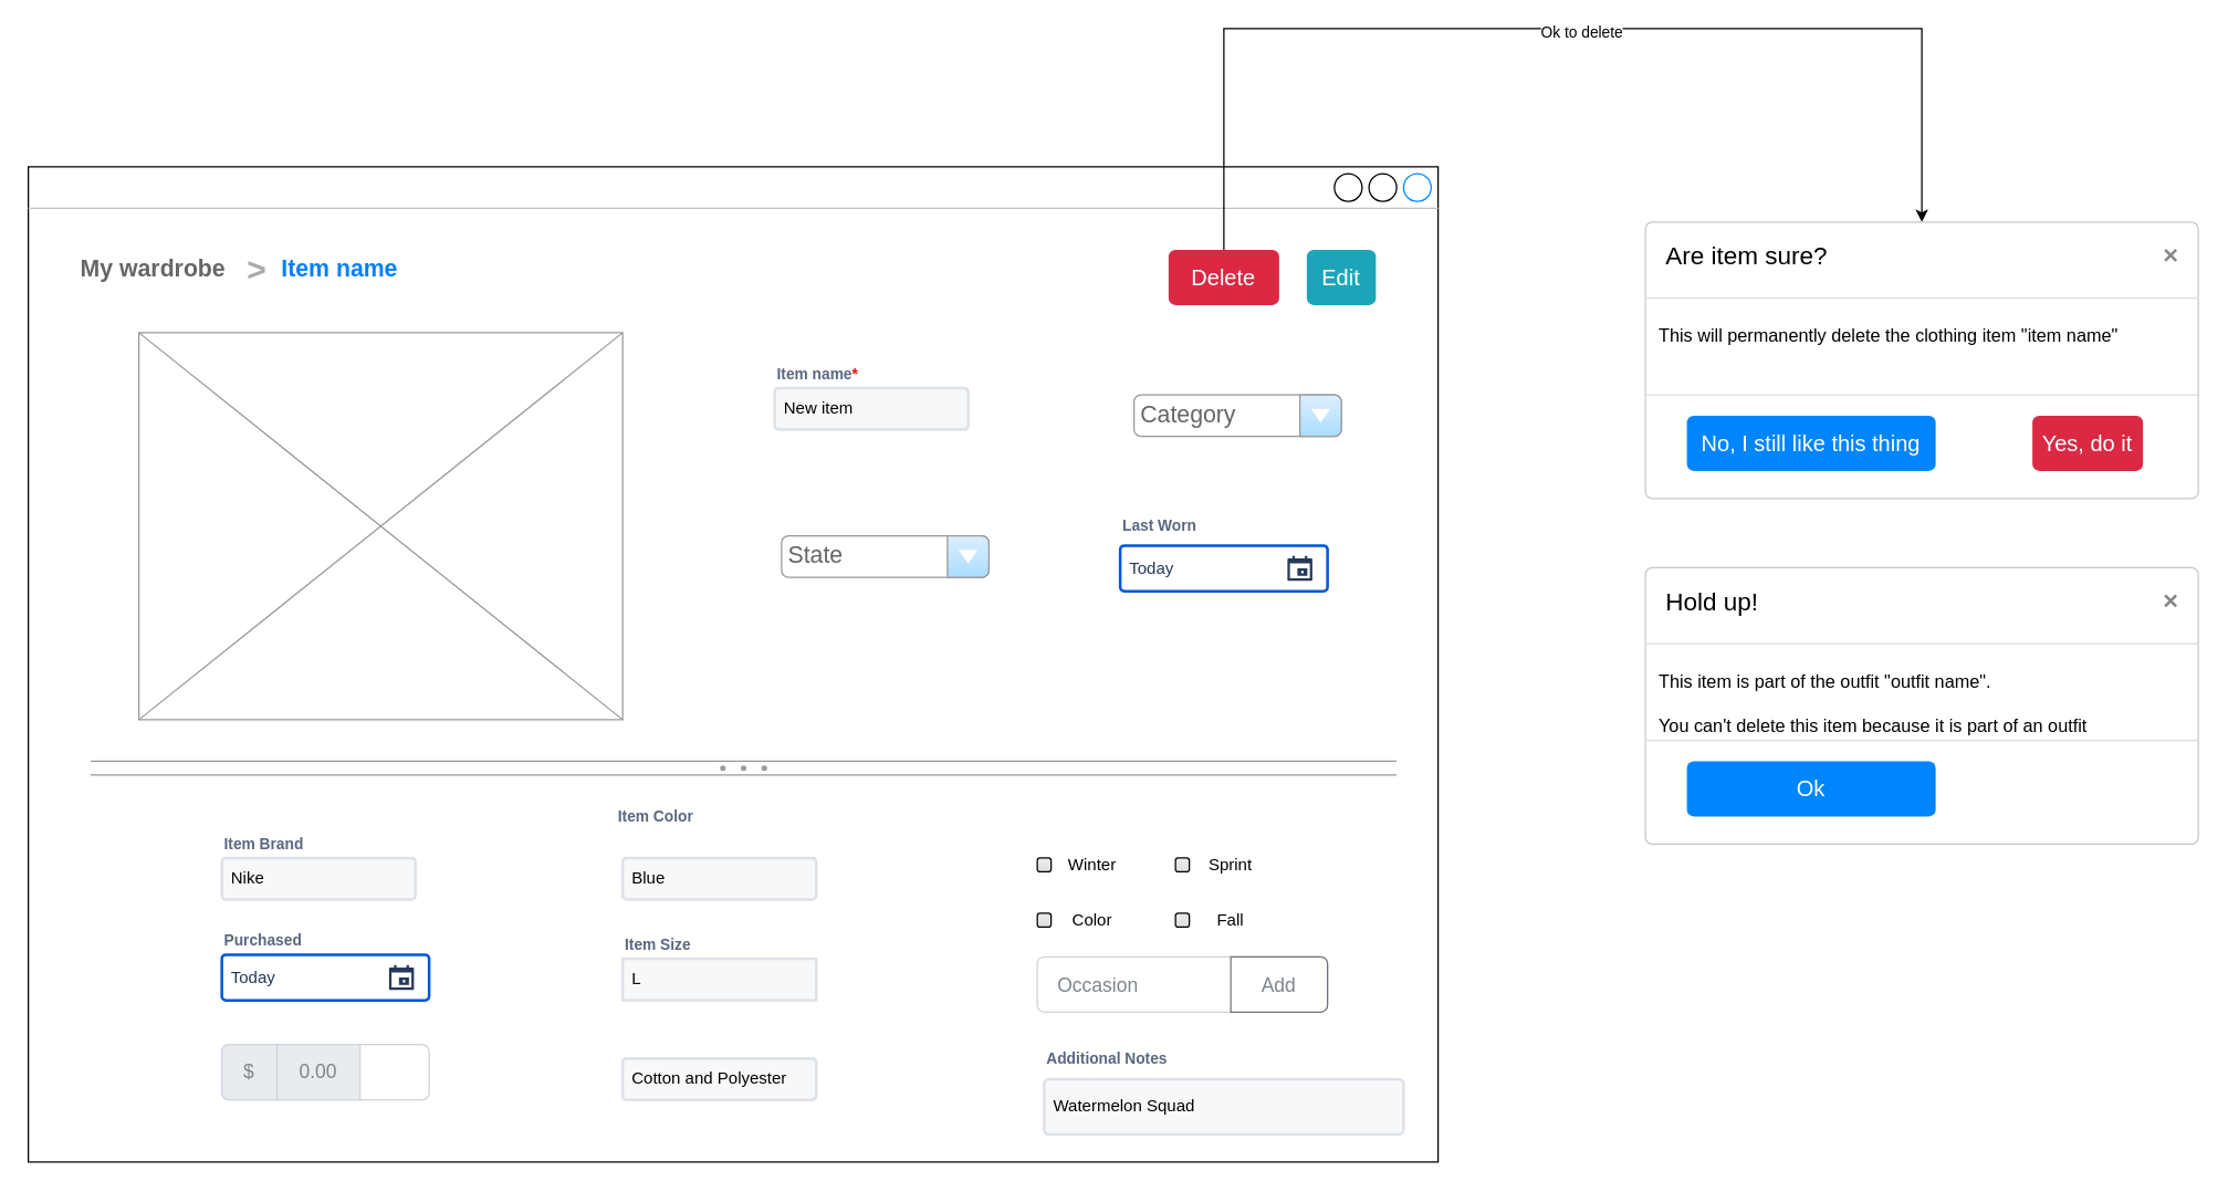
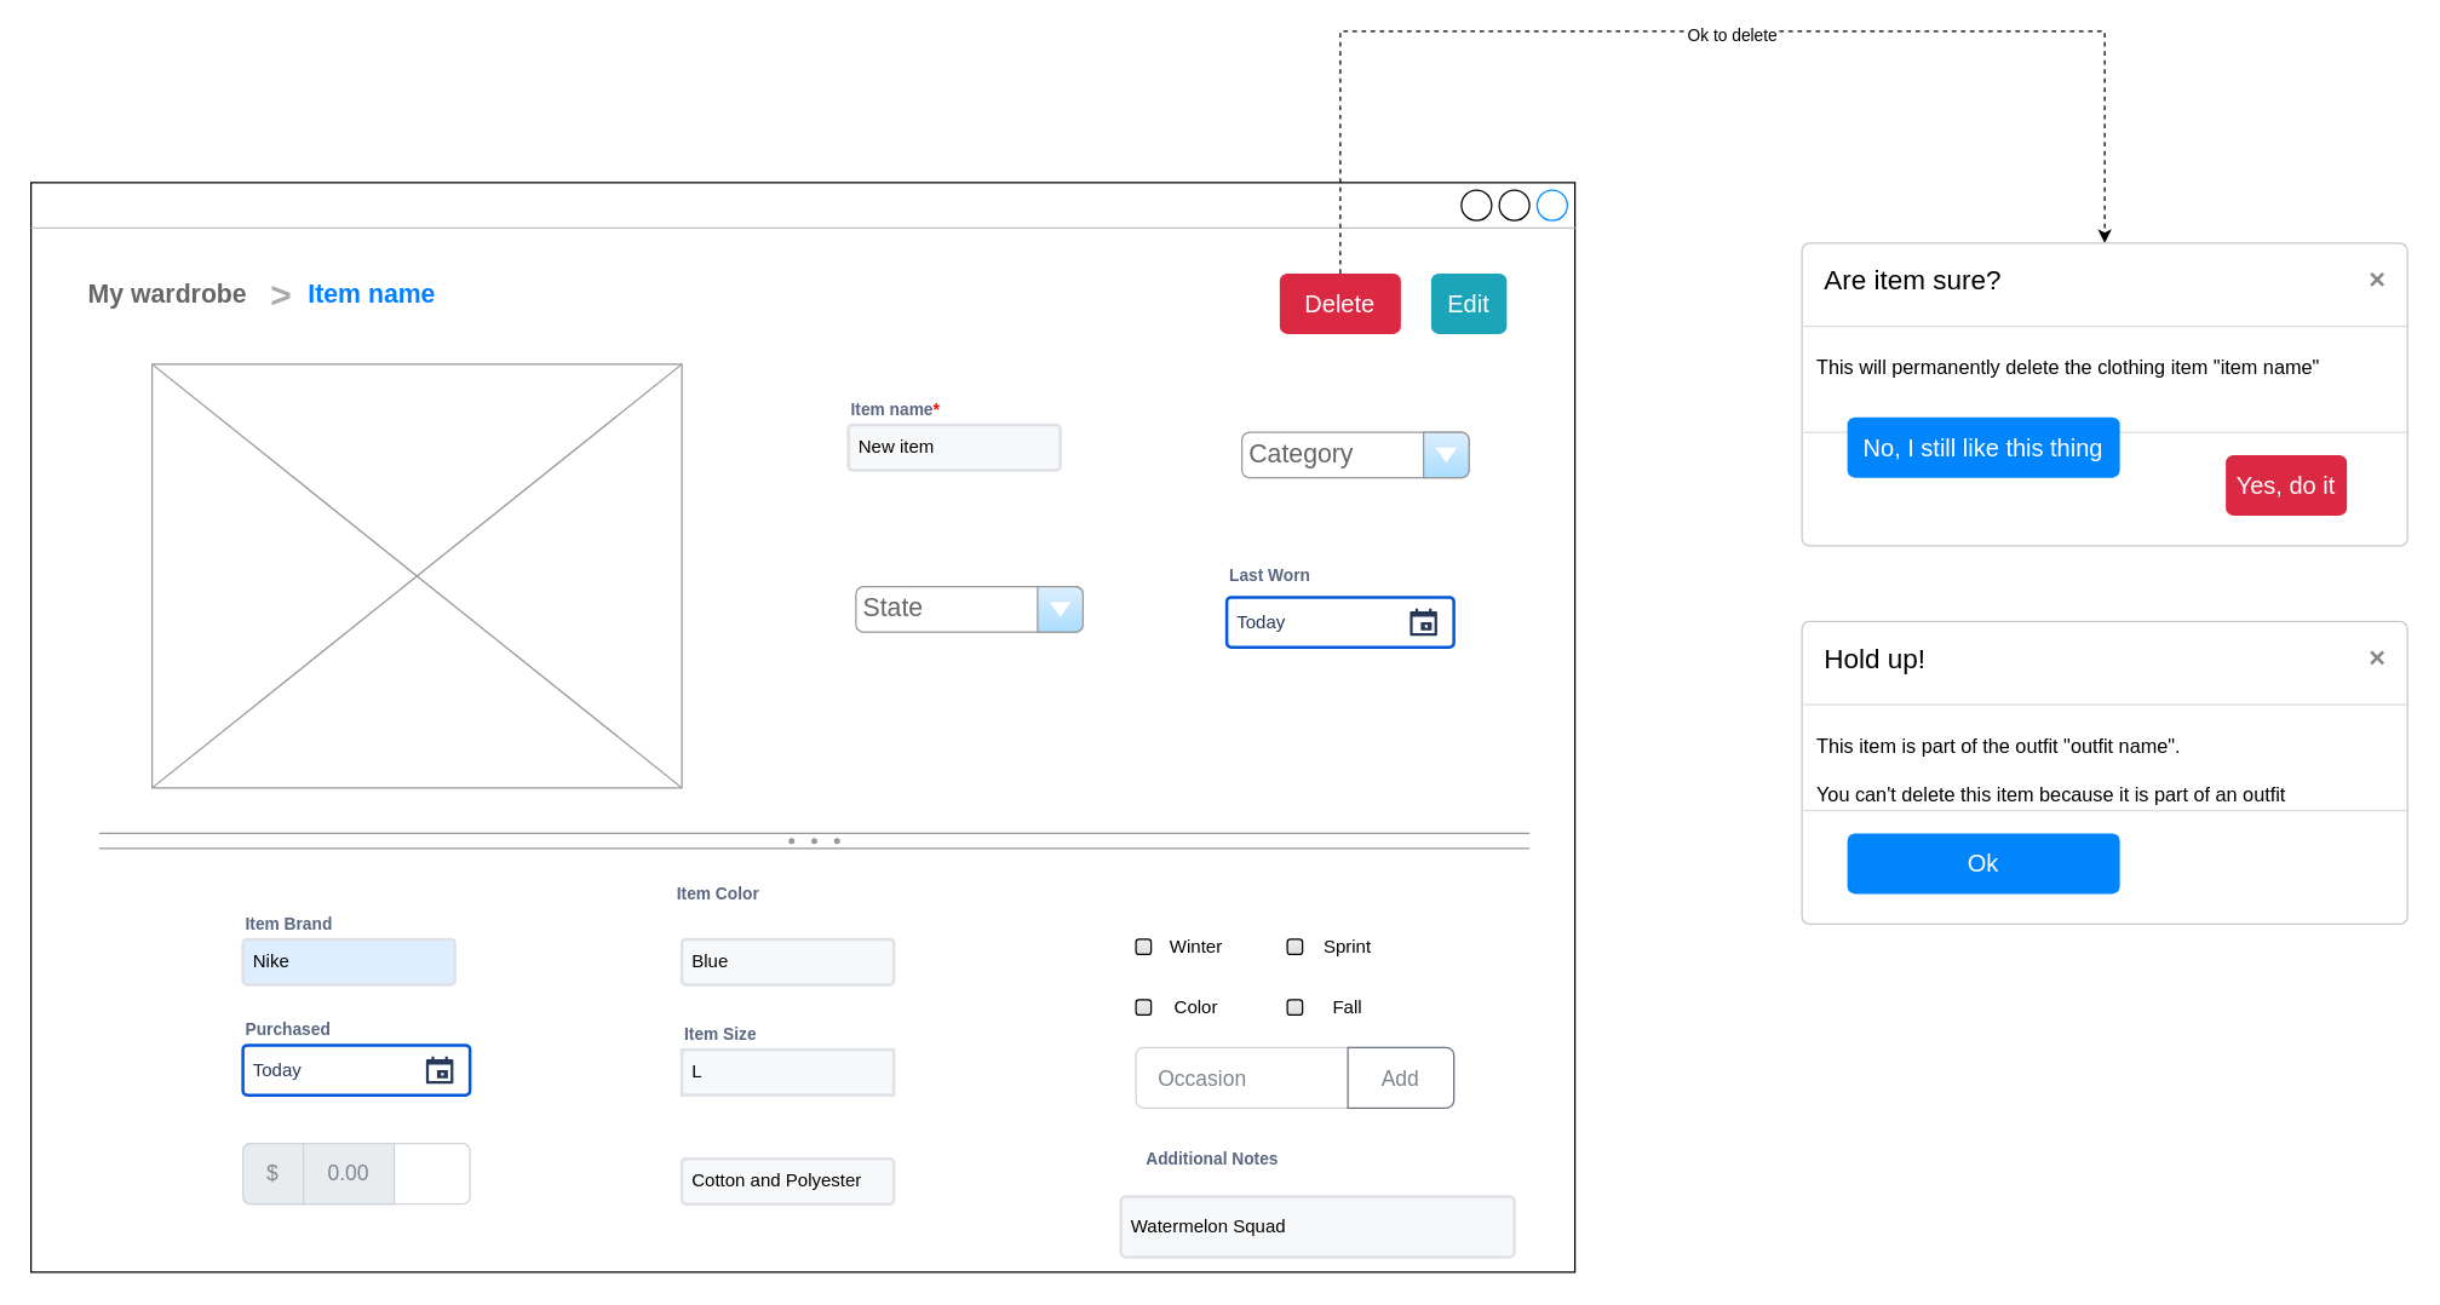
  <mxCell id="0" />
  <mxCell id="1" parent="0" />
  <mxCell id="2" value="&lt;font color=&quot;#ffffff&quot;&gt;Item view&lt;/font&gt;" style="strokeWidth=1;shadow=0;dashed=0;align=center;html=1;shape=mxgraph.mockup.containers.window;align=left;verticalAlign=top;spacingLeft=8;strokeColor2=#008cff;strokeColor3=#c4c4c4;fontColor=#666666;mainText=;fontSize=17;labelBackgroundColor=none;whiteSpace=wrap;" vertex="1" parent="1"><mxGeometry x="20" y="120" width="1020" height="720" as="geometry" /></mxCell>
  <mxCell id="3" value="Category" style="strokeWidth=1;shadow=0;dashed=0;align=center;html=1;shape=mxgraph.mockup.forms.comboBox;strokeColor=#999999;fillColor=#ddeeff;align=left;fillColor2=#aaddff;mainText=;fontColor=#666666;fontSize=17;spacingLeft=3;" vertex="1" parent="1"><mxGeometry x="820" y="285" width="150" height="30" as="geometry" /></mxCell>
  <mxCell id="4" value="State" style="strokeWidth=1;shadow=0;dashed=0;align=center;html=1;shape=mxgraph.mockup.forms.comboBox;strokeColor=#999999;fillColor=#ddeeff;align=left;fillColor2=#aaddff;mainText=;fontColor=#666666;fontSize=17;spacingLeft=3;" vertex="1" parent="1"><mxGeometry x="565" y="387" width="150" height="30" as="geometry" /></mxCell>
  <mxCell id="5" value="" style="verticalLabelPosition=bottom;shadow=0;dashed=0;align=center;html=1;verticalAlign=top;strokeWidth=1;shape=mxgraph.mockup.graphics.simpleIcon;strokeColor=#999999;" vertex="1" parent="1"><mxGeometry x="100" y="240" width="350" height="280" as="geometry" /></mxCell>
  <mxCell id="6" value="Last Worn" style="fillColor=none;strokeColor=none;html=1;fontSize=11;fontStyle=0;align=left;fontColor=#596780;fontStyle=1;fontSize=11" vertex="1" parent="1"><mxGeometry x="810" y="370" width="150" height="20" as="geometry" /></mxCell>
  <mxCell id="7" value="Today" style="rounded=1;arcSize=9;fillColor=#ffffff;align=left;spacingLeft=5;strokeColor=#0057D8;html=1;strokeWidth=2;fontColor=#253858;fontSize=12" vertex="1" parent="1"><mxGeometry x="810" y="394" width="150" height="33" as="geometry" /></mxCell>
  <mxCell id="8" value="" style="shape=mxgraph.gmdl.calendar;fillColor=#253858;strokeColor=none" vertex="1" parent="7"><mxGeometry x="1" y="0.5" width="18" height="18" relative="1" as="geometry"><mxPoint x="-29" y="-9" as="offset" /></mxGeometry></mxCell>
  <mxCell id="9" value="" style="verticalLabelPosition=bottom;shadow=0;dashed=0;align=center;html=1;verticalAlign=top;strokeWidth=1;shape=mxgraph.mockup.forms.splitter;strokeColor=#999999;" vertex="1" parent="1"><mxGeometry x="65" y="550" width="945" height="10" as="geometry" /></mxCell>
  <mxCell id="10" value="Today" style="rounded=1;arcSize=9;fillColor=#ffffff;align=left;spacingLeft=5;strokeColor=#0057D8;html=1;strokeWidth=2;fontColor=#253858;fontSize=12" vertex="1" parent="1"><mxGeometry x="160" y="690" width="150" height="33" as="geometry" /></mxCell>
  <mxCell id="11" value="" style="shape=mxgraph.gmdl.calendar;fillColor=#253858;strokeColor=none" vertex="1" parent="10"><mxGeometry x="1" y="0.5" width="18" height="18" relative="1" as="geometry"><mxPoint x="-29" y="-9" as="offset" /></mxGeometry></mxCell>
  <mxCell id="12" value="Purchased" style="fillColor=none;strokeColor=none;html=1;fontSize=11;fontStyle=0;align=left;fontColor=#596780;fontStyle=1;fontSize=11" vertex="1" parent="1"><mxGeometry x="160" y="670" width="150" height="20" as="geometry" /></mxCell>
  <mxCell id="13" value="" style="html=1;shadow=0;dashed=0;shape=mxgraph.bootstrap.rrect;rSize=5;strokeColor=#CED4DA;html=1;whiteSpace=wrap;fillColor=#FFFFFF;fontColor=#7D868C;align=left;spacing=15;spacingLeft=40;fontSize=14;" vertex="1" parent="1"><mxGeometry x="160" y="755" width="150" height="40" as="geometry" /></mxCell>
  <mxCell id="14" value="$" style="html=1;shadow=0;dashed=0;shape=mxgraph.bootstrap.leftButton;strokeColor=inherit;gradientColor=inherit;fontColor=inherit;fillColor=#E9ECEF;rSize=5;perimeter=none;whiteSpace=wrap;resizeHeight=1;fontSize=14;" vertex="1" parent="13"><mxGeometry width="40" height="40" relative="1" as="geometry" /></mxCell>
  <mxCell id="15" value="0.00" style="html=1;shadow=0;dashed=0;strokeColor=inherit;gradientColor=inherit;fontColor=inherit;fillColor=#E9ECEF;perimeter=none;whiteSpace=wrap;resizeHeight=1;fontSize=14;" vertex="1" parent="13"><mxGeometry width="60" height="40" relative="1" as="geometry"><mxPoint x="40" as="offset" /></mxGeometry></mxCell>
  <mxCell id="16" value="" style="html=1;shadow=0;dashed=0;shape=mxgraph.bootstrap.checkbox2;labelPosition=right;verticalLabelPosition=middle;align=left;verticalAlign=middle;gradientColor=#DEDEDE;fillColor=#EDEDED;checked=0;spacing=5;checkedFill=#0085FC;checkedStroke=#ffffff;sketch=0;" vertex="1" parent="1"><mxGeometry x="750" y="620" width="10" height="10" as="geometry" /></mxCell>
  <mxCell id="17" value="" style="html=1;shadow=0;dashed=0;shape=mxgraph.bootstrap.checkbox2;labelPosition=right;verticalLabelPosition=middle;align=left;verticalAlign=middle;gradientColor=#DEDEDE;fillColor=#EDEDED;checked=0;spacing=5;checkedFill=#0085FC;checkedStroke=#ffffff;sketch=0;" vertex="1" parent="1"><mxGeometry x="850" y="620" width="10" height="10" as="geometry" /></mxCell>
  <mxCell id="18" value="" style="html=1;shadow=0;dashed=0;shape=mxgraph.bootstrap.checkbox2;labelPosition=right;verticalLabelPosition=middle;align=left;verticalAlign=middle;gradientColor=#DEDEDE;fillColor=#EDEDED;checked=0;spacing=5;checkedFill=#0085FC;checkedStroke=#ffffff;sketch=0;" vertex="1" parent="1"><mxGeometry x="750" y="660" width="10" height="10" as="geometry" /></mxCell>
  <mxCell id="19" value="" style="html=1;shadow=0;dashed=0;shape=mxgraph.bootstrap.checkbox2;labelPosition=right;verticalLabelPosition=middle;align=left;verticalAlign=middle;gradientColor=#DEDEDE;fillColor=#EDEDED;checked=0;spacing=5;checkedFill=#0085FC;checkedStroke=#ffffff;sketch=0;" vertex="1" parent="1"><mxGeometry x="850" y="660" width="10" height="10" as="geometry" /></mxCell>
  <mxCell id="20" value="Winter" style="text;html=1;strokeColor=none;fillColor=none;align=center;verticalAlign=middle;whiteSpace=wrap;rounded=0;" vertex="1" parent="1"><mxGeometry x="760" y="610" width="60" height="30" as="geometry" /></mxCell>
  <mxCell id="21" value="Color" style="text;html=1;strokeColor=none;fillColor=none;align=center;verticalAlign=middle;whiteSpace=wrap;rounded=0;" vertex="1" parent="1"><mxGeometry x="760" y="650" width="60" height="30" as="geometry" /></mxCell>
  <mxCell id="22" value="Sprint" style="text;html=1;strokeColor=none;fillColor=none;align=center;verticalAlign=middle;whiteSpace=wrap;rounded=0;" vertex="1" parent="1"><mxGeometry x="860" y="610" width="60" height="30" as="geometry" /></mxCell>
  <mxCell id="23" value="Fall" style="text;html=1;strokeColor=none;fillColor=none;align=center;verticalAlign=middle;whiteSpace=wrap;rounded=0;" vertex="1" parent="1"><mxGeometry x="860" y="650" width="60" height="30" as="geometry" /></mxCell>
  <mxCell id="24" value="Occasion" style="html=1;shadow=0;dashed=0;shape=mxgraph.bootstrap.rrect;rSize=5;strokeColor=#CED4DA;html=1;whiteSpace=wrap;fillColor=#FFFFFF;fontColor=#7D868C;align=left;spacingLeft=0;spacing=15;fontSize=14;" vertex="1" parent="1"><mxGeometry x="750" y="691.5" width="210" height="40" as="geometry" /></mxCell>
  <mxCell id="25" value="Add" style="html=1;shadow=0;dashed=0;shape=mxgraph.bootstrap.rightButton;strokeColor=#6C757D;gradientColor=inherit;fontColor=inherit;fillColor=inherit;rSize=5;perimeter=none;whiteSpace=wrap;resizeHeight=1;fontSize=14;" vertex="1" parent="24"><mxGeometry x="1" width="70" height="40" relative="1" as="geometry"><mxPoint x="-70" as="offset" /></mxGeometry></mxCell>
  <mxCell id="26" value="Additional Notes" style="fillColor=none;strokeColor=none;html=1;fontSize=11;fontStyle=0;align=left;fontColor=#596780;fontStyle=1;fontSize=11" vertex="1" parent="1"><mxGeometry x="755" y="755" width="240" height="20" as="geometry" /></mxCell>
- <mxCell id="27" value="Watermelon Squad" style="rounded=1;arcSize=9;fillColor=#F7F8F9;align=left;spacingLeft=5;strokeColor=#DEE1E6;html=1;strokeWidth=2;fontSize=12" vertex="1" parent="1"><mxGeometry x="755" y="780" width="260" height="40" as="geometry" /></mxCell>
+ <mxCell id="27" value="Watermelon Squad" style="rounded=1;arcSize=9;fillColor=#F7F8F9;align=left;spacingLeft=5;strokeColor=#DEE1E6;html=1;strokeWidth=2;fontSize=12" vertex="1" parent="1"><mxGeometry x="740" y="790" width="260" height="40" as="geometry" /></mxCell>
  <mxCell id="28" value="My wardrobe" style="strokeWidth=1;shadow=0;dashed=0;align=center;html=1;shape=mxgraph.mockup.navigation.anchor;fontSize=17;fontColor=#666666;fontStyle=1;" vertex="1" parent="1"><mxGeometry x="80" y="180" width="60" height="30" as="geometry" /></mxCell>
  <mxCell id="29" value="&gt;" style="strokeWidth=1;shadow=0;dashed=0;align=center;html=1;shape=mxgraph.mockup.navigation.anchor;fontSize=24;fontColor=#aaaaaa;fontStyle=1;" vertex="1" parent="1"><mxGeometry x="175" y="180" width="20" height="30" as="geometry" /></mxCell>
  <mxCell id="30" value="&lt;font color=&quot;#007fff&quot;&gt;Item name&lt;/font&gt;" style="strokeWidth=1;shadow=0;dashed=0;align=center;html=1;shape=mxgraph.mockup.navigation.anchor;fontSize=17;fontColor=#666666;fontStyle=1;" vertex="1" parent="1"><mxGeometry x="215" y="180" width="60" height="30" as="geometry" /></mxCell>
  <mxCell id="31" value="Item name&lt;font color=&quot;#ff0000&quot;&gt;*&lt;/font&gt;" style="fillColor=none;strokeColor=none;html=1;fontSize=11;fontStyle=0;align=left;fontColor=#596780;fontStyle=1;fontSize=11" vertex="1" parent="1"><mxGeometry x="560" y="260" width="140" height="20" as="geometry" /></mxCell>
  <mxCell id="32" value="New item" style="rounded=1;arcSize=9;fillColor=#F7F8F9;align=left;spacingLeft=5;strokeColor=#DEE1E6;html=1;strokeWidth=2;fontSize=12" vertex="1" parent="1"><mxGeometry x="560" y="280" width="140" height="30" as="geometry" /></mxCell>
  <mxCell id="33" value="Item Brand" style="fillColor=none;strokeColor=none;html=1;fontSize=11;fontStyle=0;align=left;fontColor=#596780;fontStyle=1;fontSize=11" vertex="1" parent="1"><mxGeometry x="160" y="600" width="140" height="20" as="geometry" /></mxCell>
- <mxCell id="34" value="Nike" style="rounded=1;arcSize=9;fillColor=#F7F8F9;align=left;spacingLeft=5;strokeColor=#DEE1E6;html=1;strokeWidth=2;fontSize=12" vertex="1" parent="1"><mxGeometry x="160" y="620" width="140" height="30" as="geometry" /></mxCell>
+ <mxCell id="34" value="Nike" style="rounded=1;arcSize=9;fillColor=#ddeeff;align=left;spacingLeft=5;strokeColor=#DEE1E6;html=1;strokeWidth=2;fontSize=12;" vertex="1" parent="1"><mxGeometry x="160" y="620" width="140" height="30" as="geometry" /></mxCell>
  <mxCell id="35" value="Item Color" style="fillColor=none;strokeColor=none;html=1;fontSize=11;fontStyle=0;align=left;fontColor=#596780;fontStyle=1;fontSize=11" vertex="1" parent="1"><mxGeometry x="445" y="580" width="140" height="20" as="geometry" /></mxCell>
  <mxCell id="36" value="Blue" style="rounded=1;arcSize=9;fillColor=#F7F8F9;align=left;spacingLeft=5;strokeColor=#DEE1E6;html=1;strokeWidth=2;fontSize=12" vertex="1" parent="1"><mxGeometry x="450" y="620" width="140" height="30" as="geometry" /></mxCell>
  <mxCell id="37" value="Item Size" style="fillColor=none;strokeColor=none;html=1;fontSize=11;fontStyle=0;align=left;fontColor=#596780;fontStyle=1;fontSize=11" vertex="1" parent="1"><mxGeometry x="450" y="673" width="140" height="20" as="geometry" /></mxCell>
  <mxCell id="38" value="L" style="arcSize=9;fillColor=#F7F8F9;align=left;spacingLeft=5;strokeColor=#DEE1E6;html=1;strokeWidth=2;fontSize=12;rounded=0;" vertex="1" parent="1"><mxGeometry x="450" y="693" width="140" height="30" as="geometry" /></mxCell>
  <mxCell id="39" value="Cotton and Polyester" style="rounded=1;arcSize=9;fillColor=#F7F8F9;align=left;spacingLeft=5;strokeColor=#DEE1E6;html=1;strokeWidth=2;fontSize=12" vertex="1" parent="1"><mxGeometry x="450" y="765" width="140" height="30" as="geometry" /></mxCell>
  <mxCell id="40" value="Edit" style="html=1;shadow=0;dashed=0;shape=mxgraph.bootstrap.rrect;rSize=5;strokeColor=none;strokeWidth=1;fillColor=#1CA5B8;fontColor=#FFFFFF;whiteSpace=wrap;align=center;verticalAlign=middle;spacingLeft=0;fontStyle=0;fontSize=16;spacing=5;" vertex="1" parent="1"><mxGeometry x="945" y="180" width="50" height="40" as="geometry" /></mxCell>
- <mxCell id="41" style="edgeStyle=orthogonalEdgeStyle;rounded=0;orthogonalLoop=1;jettySize=auto;html=1;" edge="1" parent="1" source="43" target="44"><mxGeometry relative="1" as="geometry"><Array as="points"><mxPoint x="885" y="20" /><mxPoint x="1390" y="20" /></Array></mxGeometry></mxCell>
+ <mxCell id="41" style="edgeStyle=orthogonalEdgeStyle;rounded=0;orthogonalLoop=1;jettySize=auto;html=1;dashed=1;" edge="1" parent="1" source="43" target="44"><mxGeometry relative="1" as="geometry"><Array as="points"><mxPoint x="885" y="20" /><mxPoint x="1390" y="20" /></Array></mxGeometry></mxCell>
  <mxCell id="42" value="Ok to delete" style="edgeLabel;html=1;align=center;verticalAlign=middle;resizable=0;points=[];" vertex="1" connectable="0" parent="41"><mxGeometry x="0.039" y="-2" relative="1" as="geometry"><mxPoint as="offset" /></mxGeometry></mxCell>
  <mxCell id="43" value="Delete" style="html=1;shadow=0;dashed=0;shape=mxgraph.bootstrap.rrect;rSize=5;strokeColor=none;strokeWidth=1;fillColor=#DB2843;fontColor=#FFFFFF;whiteSpace=wrap;align=center;verticalAlign=middle;spacingLeft=0;fontStyle=0;fontSize=16;spacing=5;" vertex="1" parent="1"><mxGeometry x="845" y="180" width="80" height="40" as="geometry" /></mxCell>
  <mxCell id="44" value="Are item sure?" style="html=1;shadow=0;dashed=0;shape=mxgraph.bootstrap.rrect;rSize=5;html=1;strokeColor=#C8C8C8;fillColor=#ffffff;whiteSpace=wrap;verticalAlign=top;align=left;fontSize=18;spacing=15;spacingTop=-5;" vertex="1" parent="1"><mxGeometry x="1190" y="160" width="400" height="200" as="geometry" /></mxCell>
  <mxCell id="45" value="" style="shape=line;strokeColor=#dddddd;resizeWidth=1;" vertex="1" parent="44"><mxGeometry width="400" height="10" relative="1" as="geometry"><mxPoint y="50" as="offset" /></mxGeometry></mxCell>
  <mxCell id="46" value="" style="html=1;shadow=0;dashed=0;shape=mxgraph.bootstrap.x;strokeColor=#868686;strokeWidth=2;" vertex="1" parent="44"><mxGeometry x="1" width="8" height="8" relative="1" as="geometry"><mxPoint x="-24" y="20" as="offset" /></mxGeometry></mxCell>
  <mxCell id="47" value="This will permanently delete the clothing item &quot;item name&quot;" style="strokeColor=none;fillColor=none;resizeWidth=1;align=left;verticalAlign=top;spacing=10;fontSize=13;" vertex="1" parent="44"><mxGeometry width="400" height="40" relative="1" as="geometry"><mxPoint y="60" as="offset" /></mxGeometry></mxCell>
  <mxCell id="48" value="" style="shape=line;strokeColor=#dddddd;resizeWidth=1;" vertex="1" parent="44"><mxGeometry width="400" height="10" relative="1" as="geometry"><mxPoint y="120" as="offset" /></mxGeometry></mxCell>
  <mxCell id="49" value="Yes, do it" style="html=1;shadow=0;dashed=0;shape=mxgraph.bootstrap.rrect;rSize=5;strokeColor=none;strokeWidth=1;fillColor=#DB2843;fontColor=#FFFFFF;whiteSpace=wrap;align=center;verticalAlign=middle;spacingLeft=0;fontStyle=0;fontSize=16;spacing=5;" vertex="1" parent="44"><mxGeometry x="280" y="140" width="80" height="40" as="geometry" /></mxCell>
- <mxCell id="50" value="No, I still like this thing" style="html=1;shadow=0;dashed=0;shape=mxgraph.bootstrap.rrect;rSize=5;strokeColor=none;strokeWidth=1;fillColor=#0085FC;fontColor=#FFFFFF;whiteSpace=wrap;align=center;verticalAlign=middle;spacingLeft=0;fontStyle=0;fontSize=16;spacing=5;" vertex="1" parent="44"><mxGeometry x="30" y="140" width="180" height="40" as="geometry" /></mxCell>
+ <mxCell id="50" value="No, I still like this thing" style="html=1;shadow=0;dashed=0;shape=mxgraph.bootstrap.rrect;rSize=5;strokeColor=none;strokeWidth=1;fillColor=#0085FC;fontColor=#FFFFFF;whiteSpace=wrap;align=center;verticalAlign=middle;spacingLeft=0;fontStyle=0;fontSize=16;spacing=5;" vertex="1" parent="44"><mxGeometry x="30" y="115" width="180" height="40" as="geometry" /></mxCell>
  <mxCell id="51" value="Hold up!" style="html=1;shadow=0;dashed=0;shape=mxgraph.bootstrap.rrect;rSize=5;html=1;strokeColor=#C8C8C8;fillColor=#ffffff;whiteSpace=wrap;verticalAlign=top;align=left;fontSize=18;spacing=15;spacingTop=-5;" vertex="1" parent="1"><mxGeometry x="1190" y="410" width="400" height="200" as="geometry" /></mxCell>
  <mxCell id="52" value="" style="shape=line;strokeColor=#dddddd;resizeWidth=1;" vertex="1" parent="51"><mxGeometry width="400" height="10" relative="1" as="geometry"><mxPoint y="50" as="offset" /></mxGeometry></mxCell>
  <mxCell id="53" value="" style="html=1;shadow=0;dashed=0;shape=mxgraph.bootstrap.x;strokeColor=#868686;strokeWidth=2;" vertex="1" parent="51"><mxGeometry x="1" width="8" height="8" relative="1" as="geometry"><mxPoint x="-24" y="20" as="offset" /></mxGeometry></mxCell>
  <mxCell id="54" value="This item is part of the outfit &quot;outfit name&quot;.&#10;&#10;You can't delete this item because it is part of an outfit" style="strokeColor=none;fillColor=none;resizeWidth=1;align=left;verticalAlign=top;spacing=10;fontSize=13;" vertex="1" parent="51"><mxGeometry width="400" height="40" relative="1" as="geometry"><mxPoint y="60" as="offset" /></mxGeometry></mxCell>
  <mxCell id="55" value="" style="shape=line;strokeColor=#dddddd;resizeWidth=1;" vertex="1" parent="51"><mxGeometry width="400" height="10" relative="1" as="geometry"><mxPoint y="120" as="offset" /></mxGeometry></mxCell>
  <mxCell id="56" value="Ok" style="html=1;shadow=0;dashed=0;shape=mxgraph.bootstrap.rrect;rSize=5;strokeColor=none;strokeWidth=1;fillColor=#0085FC;fontColor=#FFFFFF;whiteSpace=wrap;align=center;verticalAlign=middle;spacingLeft=0;fontStyle=0;fontSize=16;spacing=5;" vertex="1" parent="51"><mxGeometry x="30" y="140" width="180" height="40" as="geometry" /></mxCell>
